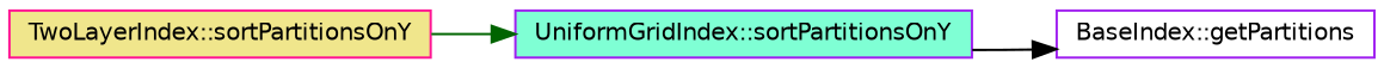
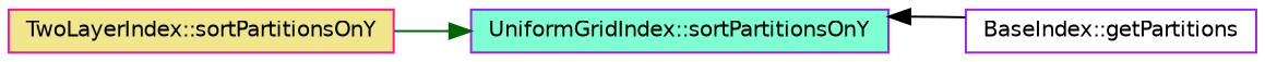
  digraph {
    rankdir=RL
    node [color=purple fontname=Helvetica fontsize=10 shape=record style=filled]
    edge [dir=back fontname=Helvetica fontsize=10 labelfontname=Helvetica labelfontsize=10 style=solid]
    n1 [fillcolor=white fontcolor=black height=0.2 label="BaseIndex::getPartitions" width=0.4]
    n2 [fillcolor=aquamarine height=0.2 label="UniformGridIndex::sortPartitionsOnY" width=0.4]
    n3 [color=deeppink fillcolor=khaki height=0.2 label="TwoLayerIndex::sortPartitionsOnY" width=0.4]
-   n1 -> n2 [color=black]
+   n2 -> n1 [color=black]
    n2 -> n3 [color=darkgreen]
  }
